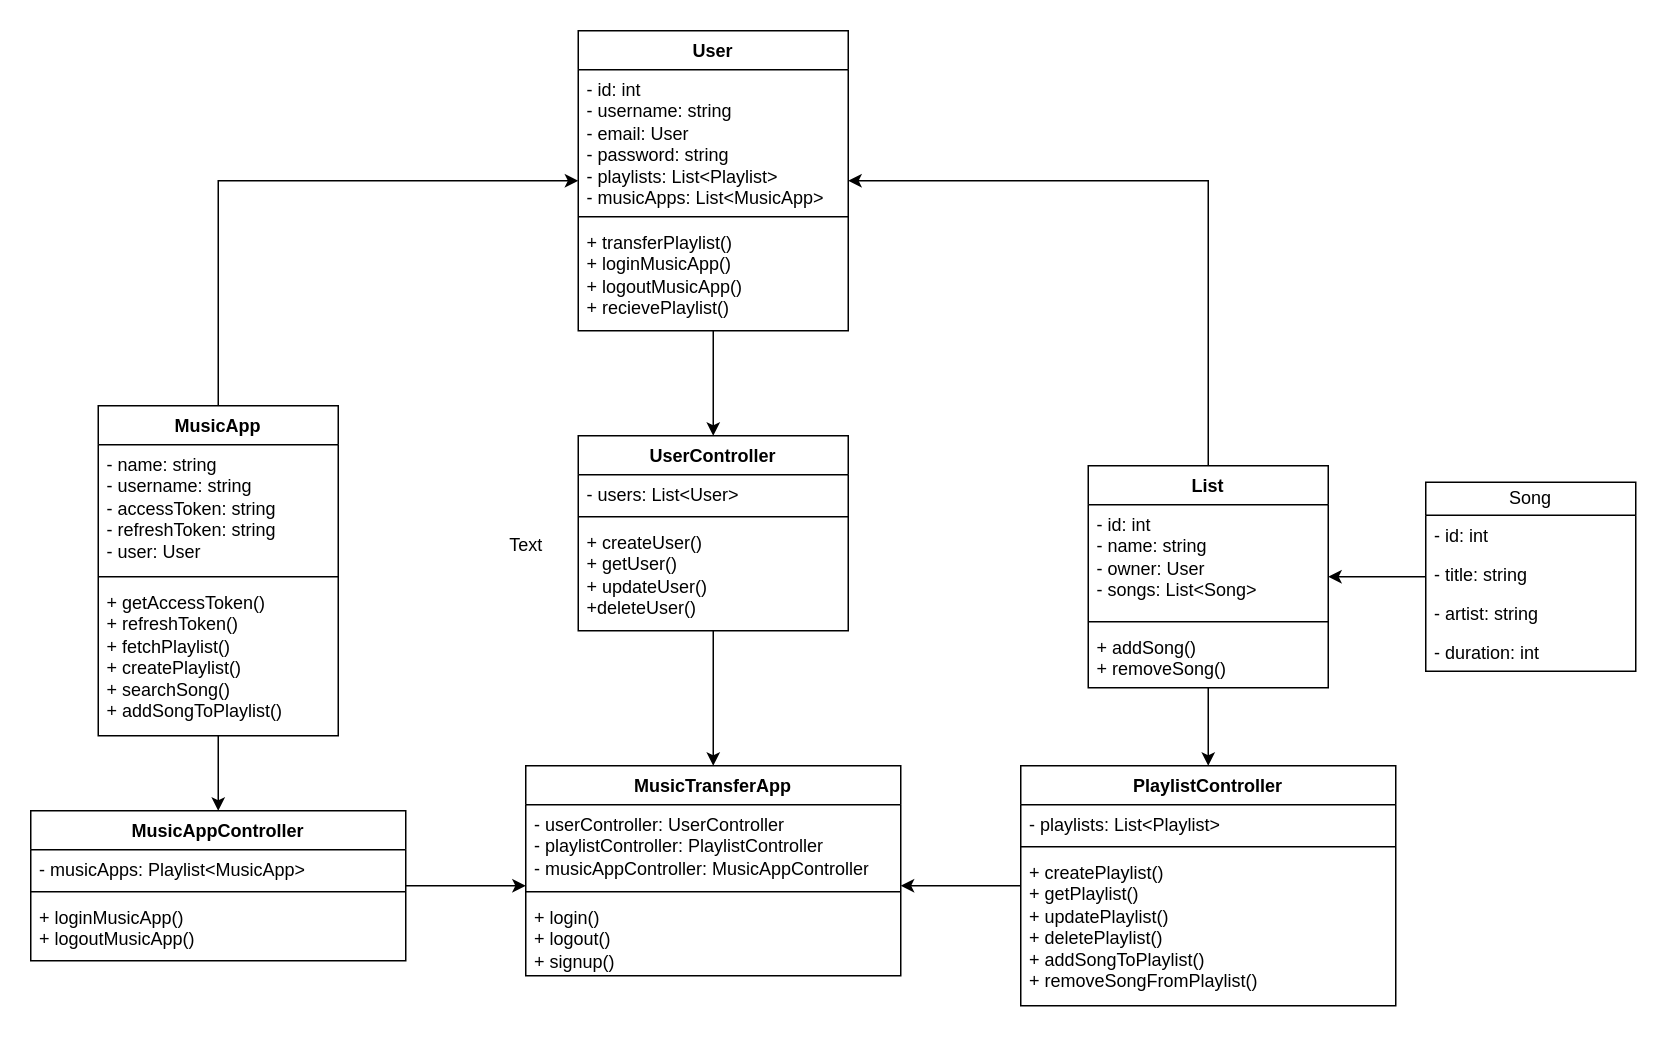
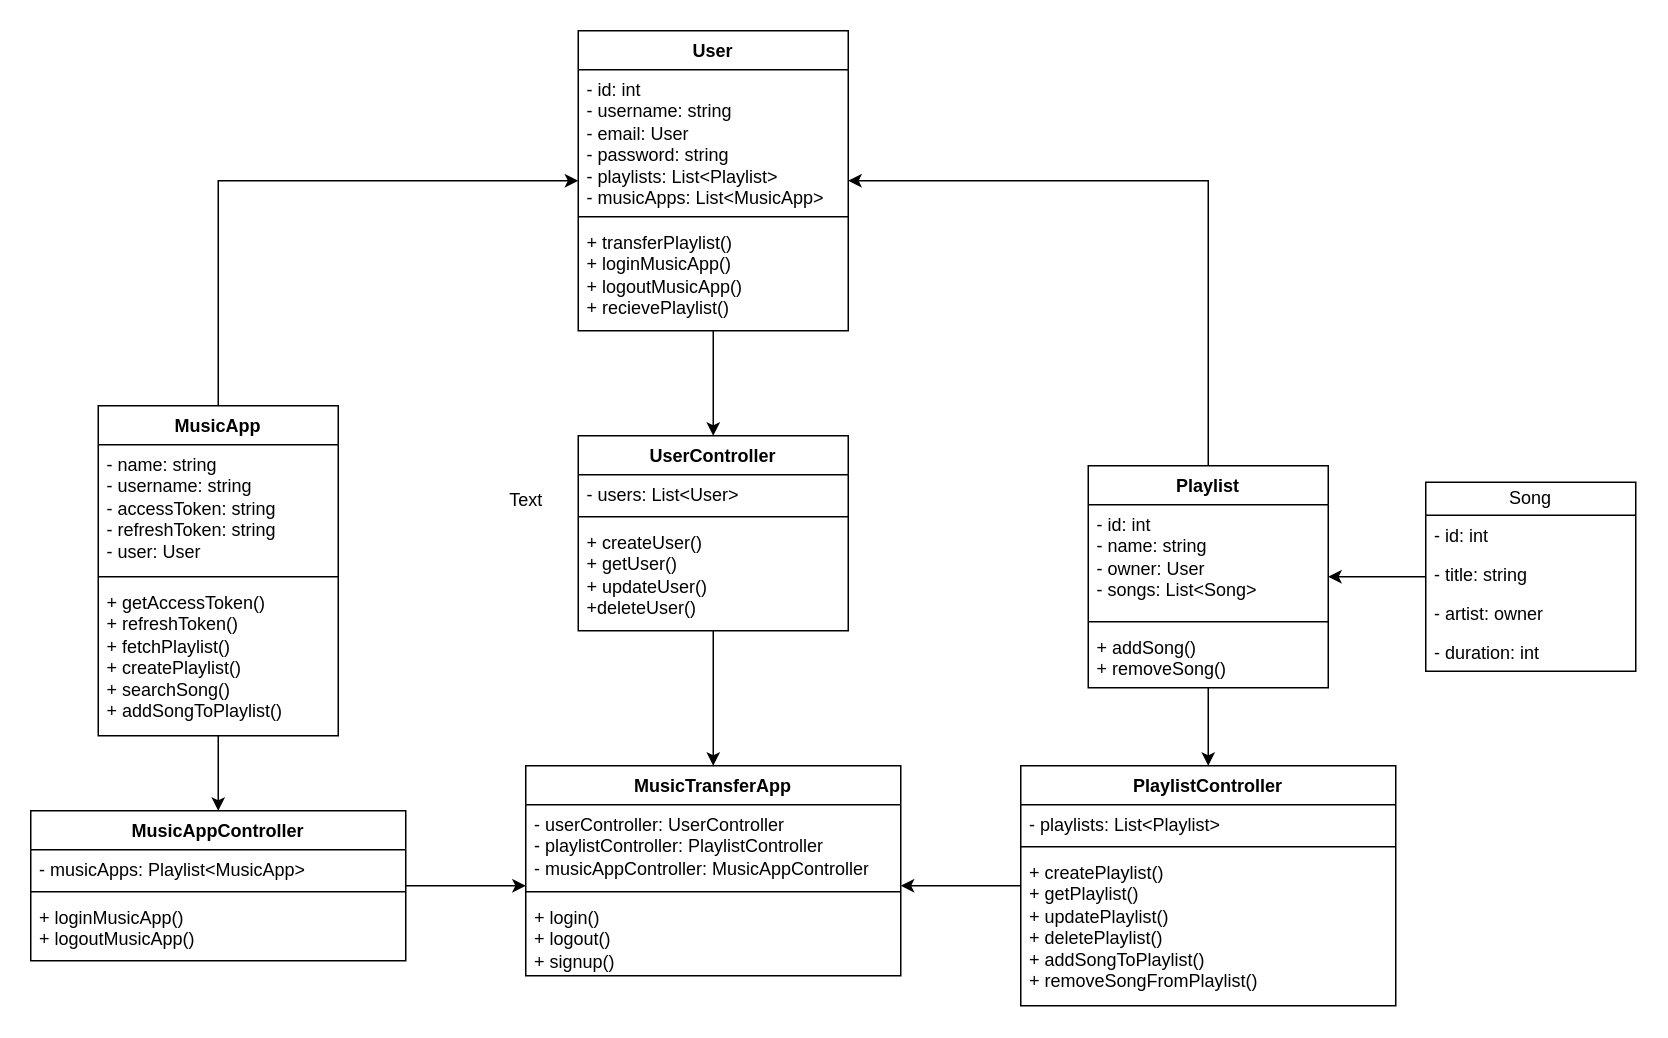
  <mxCell id="0" />
  <mxCell id="1" parent="0" />
  <mxCell id="2" value="MusicTransferApp" style="swimlane;fontStyle=1;align=center;verticalAlign=top;childLayout=stackLayout;horizontal=1;startSize=26;horizontalStack=0;resizeParent=1;resizeParentMax=0;resizeLast=0;collapsible=1;marginBottom=0;whiteSpace=wrap;html=1;" parent="1" vertex="1"><mxGeometry x="350" y="510" width="250" height="140" as="geometry" /></mxCell>
  <mxCell id="3" value="- userController: UserController&lt;br&gt;- playlistController: PlaylistController&lt;br&gt;- musicAppController: MusicAppController" style="text;strokeColor=none;fillColor=none;align=left;verticalAlign=top;spacingLeft=4;spacingRight=4;overflow=hidden;rotatable=0;points=[[0,0.5],[1,0.5]];portConstraint=eastwest;whiteSpace=wrap;html=1;" parent="2" vertex="1"><mxGeometry y="26" width="250" height="54" as="geometry" /></mxCell>
  <mxCell id="4" value="" style="line;strokeWidth=1;fillColor=none;align=left;verticalAlign=middle;spacingTop=-1;spacingLeft=3;spacingRight=3;rotatable=0;labelPosition=right;points=[];portConstraint=eastwest;strokeColor=inherit;" parent="2" vertex="1"><mxGeometry y="80" width="250" height="8" as="geometry" /></mxCell>
  <mxCell id="5" value="+ login()&lt;br&gt;+ logout()&lt;br&gt;+ signup()" style="text;strokeColor=none;fillColor=none;align=left;verticalAlign=top;spacingLeft=4;spacingRight=4;overflow=hidden;rotatable=0;points=[[0,0.5],[1,0.5]];portConstraint=eastwest;whiteSpace=wrap;html=1;" parent="2" vertex="1"><mxGeometry y="88" width="250" height="52" as="geometry" /></mxCell>
  <mxCell id="6" style="edgeStyle=orthogonalEdgeStyle;rounded=0;orthogonalLoop=1;jettySize=auto;html=1;" edge="1" parent="1" source="7" target="2"><mxGeometry relative="1" as="geometry" /></mxCell>
  <mxCell id="7" value="UserController" style="swimlane;fontStyle=1;align=center;verticalAlign=top;childLayout=stackLayout;horizontal=1;startSize=26;horizontalStack=0;resizeParent=1;resizeParentMax=0;resizeLast=0;collapsible=1;marginBottom=0;whiteSpace=wrap;html=1;" vertex="1" parent="1"><mxGeometry x="385" y="290" width="180" height="130" as="geometry" /></mxCell>
  <mxCell id="8" value="- users: List&amp;lt;User&amp;gt;" style="text;strokeColor=none;fillColor=none;align=left;verticalAlign=top;spacingLeft=4;spacingRight=4;overflow=hidden;rotatable=0;points=[[0,0.5],[1,0.5]];portConstraint=eastwest;whiteSpace=wrap;html=1;" vertex="1" parent="7"><mxGeometry y="26" width="180" height="24" as="geometry" /></mxCell>
  <mxCell id="9" value="" style="line;strokeWidth=1;fillColor=none;align=left;verticalAlign=middle;spacingTop=-1;spacingLeft=3;spacingRight=3;rotatable=0;labelPosition=right;points=[];portConstraint=eastwest;strokeColor=inherit;" vertex="1" parent="7"><mxGeometry y="50" width="180" height="8" as="geometry" /></mxCell>
  <mxCell id="10" value="+ createUser()&lt;br&gt;+ getUser()&lt;br&gt;+ updateUser()&lt;br&gt;+deleteUser()" style="text;strokeColor=none;fillColor=none;align=left;verticalAlign=top;spacingLeft=4;spacingRight=4;overflow=hidden;rotatable=0;points=[[0,0.5],[1,0.5]];portConstraint=eastwest;whiteSpace=wrap;html=1;" vertex="1" parent="7"><mxGeometry y="58" width="180" height="72" as="geometry" /></mxCell>
  <mxCell id="11" style="edgeStyle=orthogonalEdgeStyle;rounded=0;orthogonalLoop=1;jettySize=auto;html=1;" edge="1" parent="1" source="12" target="2"><mxGeometry relative="1" as="geometry"><Array as="points"><mxPoint x="620" y="590" /><mxPoint x="620" y="590" /></Array></mxGeometry></mxCell>
  <mxCell id="12" value="PlaylistController" style="swimlane;fontStyle=1;align=center;verticalAlign=top;childLayout=stackLayout;horizontal=1;startSize=26;horizontalStack=0;resizeParent=1;resizeParentMax=0;resizeLast=0;collapsible=1;marginBottom=0;whiteSpace=wrap;html=1;" vertex="1" parent="1"><mxGeometry x="680" y="510" width="250" height="160" as="geometry" /></mxCell>
  <mxCell id="13" value="- playlists: List&amp;lt;Playlist&amp;gt;" style="text;strokeColor=none;fillColor=none;align=left;verticalAlign=top;spacingLeft=4;spacingRight=4;overflow=hidden;rotatable=0;points=[[0,0.5],[1,0.5]];portConstraint=eastwest;whiteSpace=wrap;html=1;" vertex="1" parent="12"><mxGeometry y="26" width="250" height="24" as="geometry" /></mxCell>
  <mxCell id="14" value="" style="line;strokeWidth=1;fillColor=none;align=left;verticalAlign=middle;spacingTop=-1;spacingLeft=3;spacingRight=3;rotatable=0;labelPosition=right;points=[];portConstraint=eastwest;strokeColor=inherit;" vertex="1" parent="12"><mxGeometry y="50" width="250" height="8" as="geometry" /></mxCell>
  <mxCell id="15" value="+ createPlaylist()&lt;br&gt;+ getPlaylist()&lt;br&gt;+ updatePlaylist()&lt;br&gt;+ deletePlaylist()&lt;br&gt;+ addSongToPlaylist()&lt;br&gt;+ removeSongFromPlaylist()" style="text;strokeColor=none;fillColor=none;align=left;verticalAlign=top;spacingLeft=4;spacingRight=4;overflow=hidden;rotatable=0;points=[[0,0.5],[1,0.5]];portConstraint=eastwest;whiteSpace=wrap;html=1;" vertex="1" parent="12"><mxGeometry y="58" width="250" height="102" as="geometry" /></mxCell>
  <mxCell id="16" style="edgeStyle=orthogonalEdgeStyle;rounded=0;orthogonalLoop=1;jettySize=auto;html=1;" edge="1" parent="1" source="17" target="2"><mxGeometry relative="1" as="geometry"><Array as="points"><mxPoint x="340" y="590" /><mxPoint x="340" y="590" /></Array></mxGeometry></mxCell>
  <mxCell id="17" value="MusicAppController" style="swimlane;fontStyle=1;align=center;verticalAlign=top;childLayout=stackLayout;horizontal=1;startSize=26;horizontalStack=0;resizeParent=1;resizeParentMax=0;resizeLast=0;collapsible=1;marginBottom=0;whiteSpace=wrap;html=1;" vertex="1" parent="1"><mxGeometry y="540" width="250" height="100" as="geometry" x="20" /></mxCell>
  <mxCell id="18" value="- musicApps: Playlist&amp;lt;MusicApp&amp;gt;" style="text;strokeColor=none;fillColor=none;align=left;verticalAlign=top;spacingLeft=4;spacingRight=4;overflow=hidden;rotatable=0;points=[[0,0.5],[1,0.5]];portConstraint=eastwest;whiteSpace=wrap;html=1;" vertex="1" parent="17"><mxGeometry y="26" width="250" height="24" as="geometry" /></mxCell>
  <mxCell id="19" value="" style="line;strokeWidth=1;fillColor=none;align=left;verticalAlign=middle;spacingTop=-1;spacingLeft=3;spacingRight=3;rotatable=0;labelPosition=right;points=[];portConstraint=eastwest;strokeColor=inherit;" vertex="1" parent="17"><mxGeometry y="50" width="250" height="8" as="geometry" /></mxCell>
  <mxCell id="20" value="+ loginMusicApp()&lt;br&gt;+ logoutMusicApp()" style="text;strokeColor=none;fillColor=none;align=left;verticalAlign=top;spacingLeft=4;spacingRight=4;overflow=hidden;rotatable=0;points=[[0,0.5],[1,0.5]];portConstraint=eastwest;whiteSpace=wrap;html=1;" vertex="1" parent="17"><mxGeometry y="58" width="250" height="42" as="geometry" /></mxCell>
  <mxCell id="21" value="" style="edgeStyle=orthogonalEdgeStyle;rounded=0;orthogonalLoop=1;jettySize=auto;html=1;" edge="1" parent="1" source="23" target="17"><mxGeometry relative="1" as="geometry" /></mxCell>
  <mxCell id="22" style="edgeStyle=orthogonalEdgeStyle;rounded=0;orthogonalLoop=1;jettySize=auto;html=1;" edge="1" parent="1" source="23" target="35"><mxGeometry relative="1" as="geometry"><Array as="points"><mxPoint x="145" y="120" /></Array></mxGeometry></mxCell>
  <mxCell id="23" value="MusicApp" style="swimlane;fontStyle=1;align=center;verticalAlign=top;childLayout=stackLayout;horizontal=1;startSize=26;horizontalStack=0;resizeParent=1;resizeParentMax=0;resizeLast=0;collapsible=1;marginBottom=0;whiteSpace=wrap;html=1;" vertex="1" parent="1"><mxGeometry x="65" y="270" width="160" height="220" as="geometry" /></mxCell>
  <mxCell id="24" value="- name: string&lt;br&gt;- username: string&lt;br&gt;- accessToken: string&lt;br&gt;- refreshToken: string&lt;br&gt;- user: User&lt;br&gt;" style="text;strokeColor=none;fillColor=none;align=left;verticalAlign=top;spacingLeft=4;spacingRight=4;overflow=hidden;rotatable=0;points=[[0,0.5],[1,0.5]];portConstraint=eastwest;whiteSpace=wrap;html=1;" vertex="1" parent="23"><mxGeometry y="26" width="160" height="84" as="geometry" /></mxCell>
  <mxCell id="25" value="" style="line;strokeWidth=1;fillColor=none;align=left;verticalAlign=middle;spacingTop=-1;spacingLeft=3;spacingRight=3;rotatable=0;labelPosition=right;points=[];portConstraint=eastwest;strokeColor=inherit;" vertex="1" parent="23"><mxGeometry y="110" width="160" height="8" as="geometry" /></mxCell>
  <mxCell id="26" value="+ getAccessToken()&lt;br&gt;+ refreshToken()&lt;br&gt;+ fetchPlaylist()&lt;br&gt;+ createPlaylist()&lt;br&gt;+ searchSong()&lt;br&gt;+ addSongToPlaylist()" style="text;strokeColor=none;fillColor=none;align=left;verticalAlign=top;spacingLeft=4;spacingRight=4;overflow=hidden;rotatable=0;points=[[0,0.5],[1,0.5]];portConstraint=eastwest;whiteSpace=wrap;html=1;" vertex="1" parent="23"><mxGeometry y="118" width="160" height="102" as="geometry" /></mxCell>
  <mxCell id="27" style="edgeStyle=orthogonalEdgeStyle;rounded=0;orthogonalLoop=1;jettySize=auto;html=1;" edge="1" parent="1" source="29" target="12"><mxGeometry relative="1" as="geometry" /></mxCell>
  <mxCell id="28" style="edgeStyle=orthogonalEdgeStyle;rounded=0;orthogonalLoop=1;jettySize=auto;html=1;" edge="1" parent="1" source="29" target="35"><mxGeometry relative="1" as="geometry"><Array as="points"><mxPoint x="805" y="120" /></Array></mxGeometry></mxCell>
- <mxCell id="29" value="List" style="swimlane;fontStyle=1;align=center;verticalAlign=top;childLayout=stackLayout;horizontal=1;startSize=26;horizontalStack=0;resizeParent=1;resizeParentMax=0;resizeLast=0;collapsible=1;marginBottom=0;whiteSpace=wrap;html=1;" vertex="1" parent="1"><mxGeometry x="725" y="310" width="160" height="148" as="geometry" /></mxCell>
+ <mxCell id="29" value="Playlist" style="swimlane;fontStyle=1;align=center;verticalAlign=top;childLayout=stackLayout;horizontal=1;startSize=26;horizontalStack=0;resizeParent=1;resizeParentMax=0;resizeLast=0;collapsible=1;marginBottom=0;whiteSpace=wrap;html=1;" vertex="1" parent="1"><mxGeometry x="725" y="310" width="160" height="148" as="geometry" /></mxCell>
  <mxCell id="30" value="- id: int&lt;br&gt;- name: string&lt;br&gt;- owner: User&lt;br&gt;- songs: List&amp;lt;Song&amp;gt;" style="text;strokeColor=none;fillColor=none;align=left;verticalAlign=top;spacingLeft=4;spacingRight=4;overflow=hidden;rotatable=0;points=[[0,0.5],[1,0.5]];portConstraint=eastwest;whiteSpace=wrap;html=1;" vertex="1" parent="29"><mxGeometry y="26" width="160" height="74" as="geometry" /></mxCell>
  <mxCell id="31" value="" style="line;strokeWidth=1;fillColor=none;align=left;verticalAlign=middle;spacingTop=-1;spacingLeft=3;spacingRight=3;rotatable=0;labelPosition=right;points=[];portConstraint=eastwest;strokeColor=inherit;" vertex="1" parent="29"><mxGeometry y="100" width="160" height="8" as="geometry" /></mxCell>
  <mxCell id="32" value="+ addSong()&lt;br&gt;+ removeSong()" style="text;strokeColor=none;fillColor=none;align=left;verticalAlign=top;spacingLeft=4;spacingRight=4;overflow=hidden;rotatable=0;points=[[0,0.5],[1,0.5]];portConstraint=eastwest;whiteSpace=wrap;html=1;" vertex="1" parent="29"><mxGeometry y="108" width="160" height="40" as="geometry" /></mxCell>
  <mxCell id="33" style="edgeStyle=orthogonalEdgeStyle;rounded=0;orthogonalLoop=1;jettySize=auto;html=1;" edge="1" parent="1" source="34" target="7"><mxGeometry relative="1" as="geometry" /></mxCell>
  <mxCell id="34" value="User" style="swimlane;fontStyle=1;align=center;verticalAlign=top;childLayout=stackLayout;horizontal=1;startSize=26;horizontalStack=0;resizeParent=1;resizeParentMax=0;resizeLast=0;collapsible=1;marginBottom=0;whiteSpace=wrap;html=1;" vertex="1" parent="1"><mxGeometry x="385" y="20" width="180" height="200" as="geometry" /></mxCell>
  <mxCell id="35" value="- id: int&lt;br&gt;- username: string&lt;br&gt;- email: User&lt;br&gt;- password: string&lt;br&gt;- playlists: List&amp;lt;Playlist&amp;gt;&lt;br&gt;- musicApps: List&amp;lt;MusicApp&amp;gt;" style="text;strokeColor=none;fillColor=none;align=left;verticalAlign=top;spacingLeft=4;spacingRight=4;overflow=hidden;rotatable=0;points=[[0,0.5],[1,0.5]];portConstraint=eastwest;whiteSpace=wrap;html=1;" vertex="1" parent="34"><mxGeometry y="26" width="180" height="94" as="geometry" /></mxCell>
  <mxCell id="36" value="" style="line;strokeWidth=1;fillColor=none;align=left;verticalAlign=middle;spacingTop=-1;spacingLeft=3;spacingRight=3;rotatable=0;labelPosition=right;points=[];portConstraint=eastwest;strokeColor=inherit;" vertex="1" parent="34"><mxGeometry y="120" width="180" height="8" as="geometry" /></mxCell>
  <mxCell id="37" value="+ transferPlaylist()&lt;br&gt;+ loginMusicApp()&lt;br&gt;+ logoutMusicApp()&lt;br&gt;+ recievePlaylist()" style="text;strokeColor=none;fillColor=none;align=left;verticalAlign=top;spacingLeft=4;spacingRight=4;overflow=hidden;rotatable=0;points=[[0,0.5],[1,0.5]];portConstraint=eastwest;whiteSpace=wrap;html=1;" vertex="1" parent="34"><mxGeometry y="128" width="180" height="72" as="geometry" /></mxCell>
  <mxCell id="38" style="edgeStyle=orthogonalEdgeStyle;rounded=0;orthogonalLoop=1;jettySize=auto;html=1;" edge="1" parent="1" source="39" target="29"><mxGeometry relative="1" as="geometry" /></mxCell>
  <mxCell id="39" value="Song" style="swimlane;fontStyle=0;childLayout=stackLayout;horizontal=1;startSize=22;fillColor=none;horizontalStack=0;resizeParent=1;resizeParentMax=0;resizeLast=0;collapsible=1;marginBottom=0;whiteSpace=wrap;html=1;" vertex="1" parent="1"><mxGeometry x="950" y="321" width="140" height="126" as="geometry"><mxRectangle x="930" y="408" width="70" height="30" as="alternateBounds" /></mxGeometry></mxCell>
  <mxCell id="40" value="- id: int&lt;span style=&quot;white-space: pre;&quot;&gt;&#09;&lt;/span&gt;" style="text;strokeColor=none;fillColor=none;align=left;verticalAlign=top;spacingLeft=4;spacingRight=4;overflow=hidden;rotatable=0;points=[[0,0.5],[1,0.5]];portConstraint=eastwest;whiteSpace=wrap;html=1;" vertex="1" parent="39"><mxGeometry y="22" width="140" height="26" as="geometry" /></mxCell>
  <mxCell id="41" value="- title: string&lt;span style=&quot;white-space: pre;&quot;&gt;&#09;&lt;/span&gt;" style="text;strokeColor=none;fillColor=none;align=left;verticalAlign=top;spacingLeft=4;spacingRight=4;overflow=hidden;rotatable=0;points=[[0,0.5],[1,0.5]];portConstraint=eastwest;whiteSpace=wrap;html=1;" vertex="1" parent="39"><mxGeometry y="48" width="140" height="26" as="geometry" /></mxCell>
- <mxCell id="42" value="- artist: string" style="text;strokeColor=none;fillColor=none;align=left;verticalAlign=top;spacingLeft=4;spacingRight=4;overflow=hidden;rotatable=0;points=[[0,0.5],[1,0.5]];portConstraint=eastwest;whiteSpace=wrap;html=1;" vertex="1" parent="39"><mxGeometry y="74" width="140" height="26" as="geometry" /></mxCell>
+ <mxCell id="42" value="- artist: owner" style="text;strokeColor=none;fillColor=none;align=left;verticalAlign=top;spacingLeft=4;spacingRight=4;overflow=hidden;rotatable=0;points=[[0,0.5],[1,0.5]];portConstraint=eastwest;whiteSpace=wrap;html=1;" vertex="1" parent="39"><mxGeometry y="74" width="140" height="26" as="geometry" /></mxCell>
  <mxCell id="43" value="- duration: int" style="text;strokeColor=none;fillColor=none;align=left;verticalAlign=top;spacingLeft=4;spacingRight=4;overflow=hidden;rotatable=0;points=[[0,0.5],[1,0.5]];portConstraint=eastwest;whiteSpace=wrap;html=1;" vertex="1" parent="39"><mxGeometry y="100" width="140" height="26" as="geometry" /></mxCell>
- <mxCell id="44" value="Text" style="text;html=1;align=center;verticalAlign=middle;resizable=0;points=[];autosize=1;strokeColor=none;fillColor=none;" vertex="1" parent="1"><mxGeometry x="325" y="348" width="50" height="30" as="geometry" /></mxCell>
+ <mxCell id="44" value="Text" style="text;html=1;align=center;verticalAlign=middle;resizable=0;points=[];autosize=1;strokeColor=none;fillColor=none;" vertex="1" parent="1"><mxGeometry x="325" y="318" width="50" height="30" as="geometry" /></mxCell>
